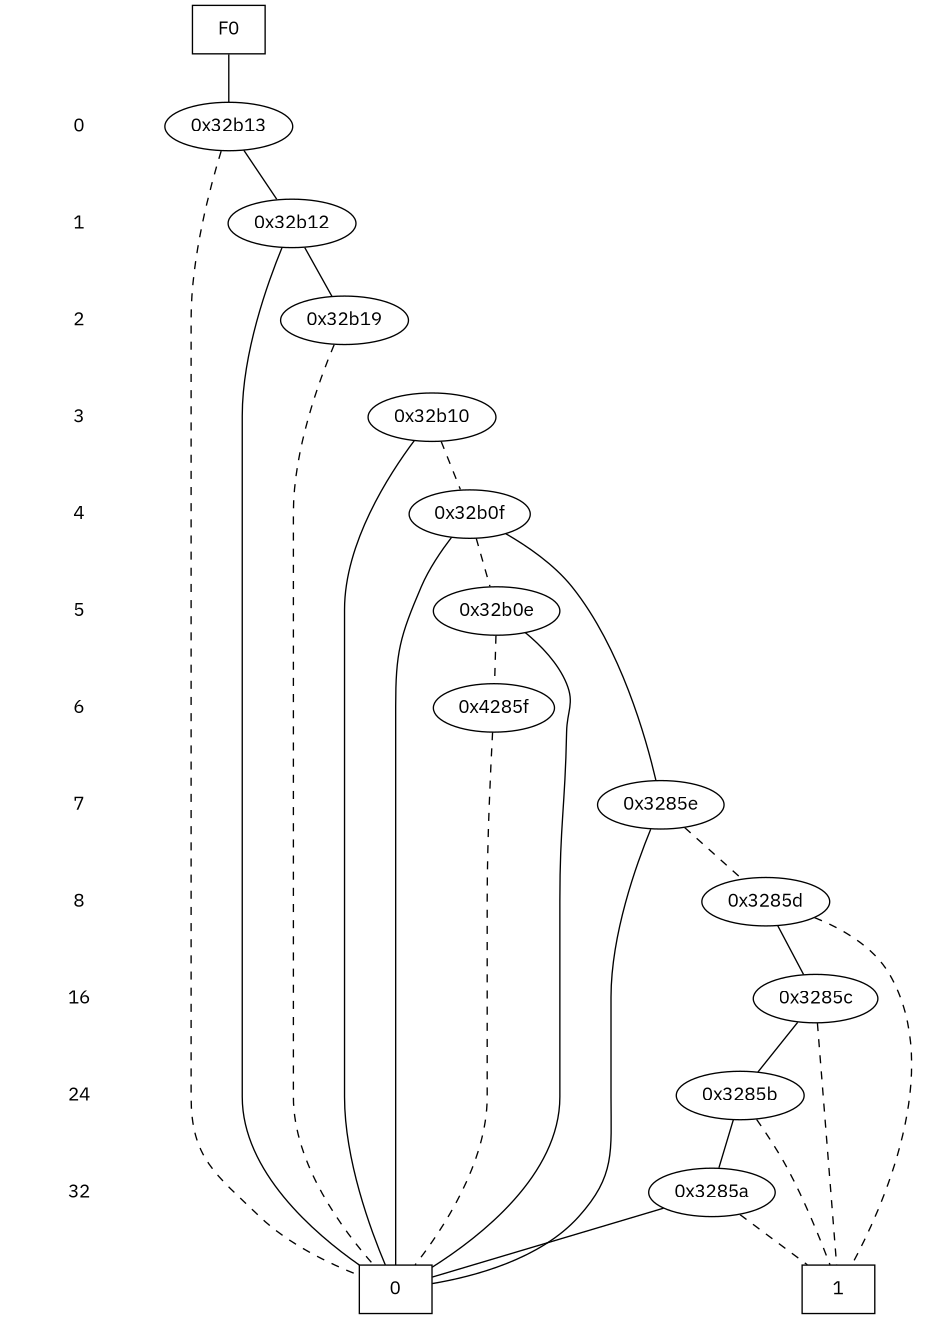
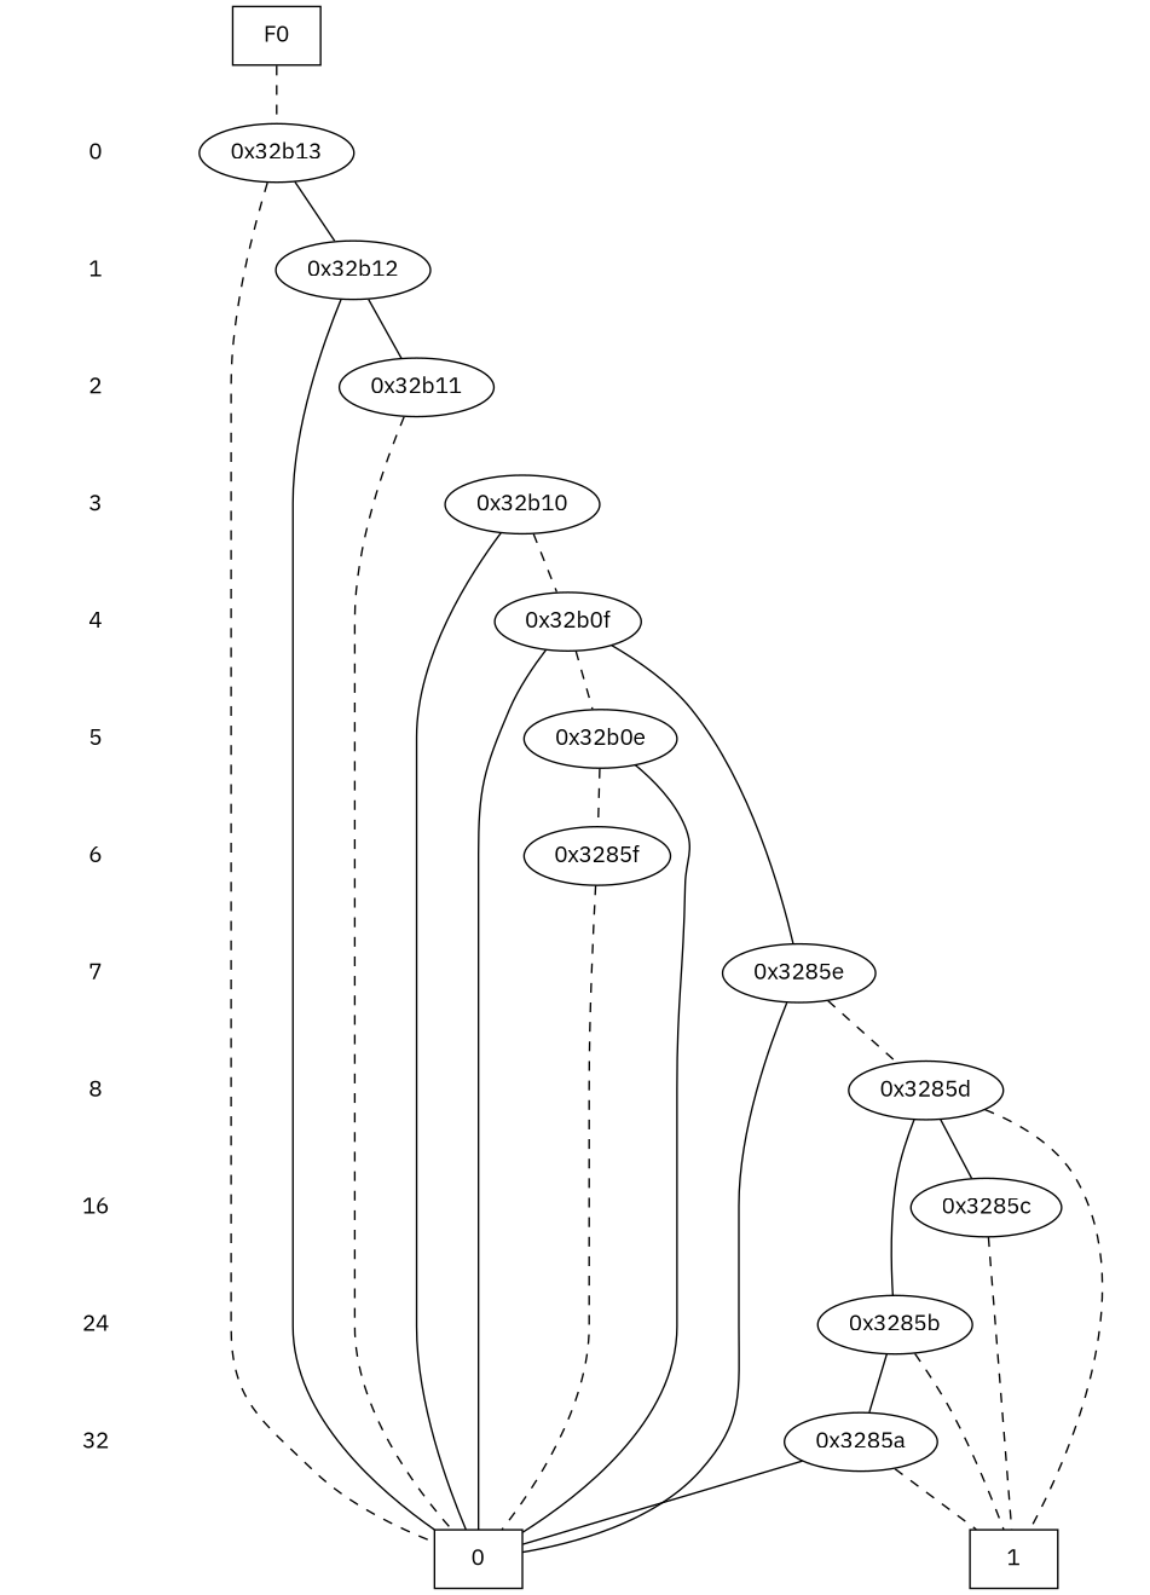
  digraph {
    fontname="IBM Plex Sans"
    node [fontname="IBM Plex Sans" shape=plaintext]
    edge [dir=none fontname="IBM Plex Sans" style=invis]
    "CONST NODES" [style=invis]
    " 0 "
    " 1 "
    " 2 "
    " 3 "
    " 4 "
    " 5 "
    " 6 "
    " 7 "
    " 8 "
    " 16 "
    " 24 "
    " 32 "
    F0 [shape=box]
    "0x32b13" [shape=""]
    "0x32b12" [shape=""]
-   "0x32b11" [label="0x32b19" shape=""]
+   "0x32b11" [shape=""]
    "0x32b10" [shape=""]
    "0x32b0f" [shape=""]
    "0x32b0e" [shape=""]
-   "0x3285f" [label="0x4285f" shape=""]
+   "0x3285f" [shape=""]
    "0x3285e" [shape=""]
    "0x3285d" [shape=""]
    "0x3285c" [shape=""]
    "0x3285b" [shape=""]
    "0x3285a" [shape=""]
    n27 [label=0 shape=box]
    n28 [label=1 shape=box]
    subgraph sub_1 {
      "CONST NODES"
      " 0 "
      " 1 "
      " 2 "
      " 3 "
      " 4 "
      " 5 "
      " 6 "
      " 7 "
      " 8 "
      " 16 "
      " 24 "
      " 32 "
    }
    subgraph sub_2 {
      rank=same
      F0
    }
    subgraph sub_3 {
      rank=same
      " 0 "
      "0x32b13"
    }
    subgraph sub_4 {
      rank=same
      " 1 "
      "0x32b12"
    }
    subgraph sub_5 {
      rank=same
      " 2 "
      "0x32b11"
    }
    subgraph sub_6 {
      rank=same
      " 3 "
      "0x32b10"
    }
    subgraph sub_7 {
      rank=same
      " 4 "
      "0x32b0f"
    }
    subgraph sub_8 {
      rank=same
      " 5 "
      "0x32b0e"
    }
    subgraph sub_9 {
      rank=same
      " 6 "
      "0x3285f"
    }
    subgraph sub_10 {
      rank=same
      " 7 "
      "0x3285e"
    }
    subgraph sub_11 {
      rank=same
      " 8 "
      "0x3285d"
    }
    subgraph sub_12 {
      rank=same
      " 16 "
      "0x3285c"
    }
    subgraph sub_13 {
      rank=same
      " 24 "
      "0x3285b"
    }
    subgraph sub_14 {
      rank=same
      " 32 "
      "0x3285a"
    }
    subgraph sub_15 {
      rank=same
      "CONST NODES"
      subgraph sub_16 {
        rank=same
        n27
        n28
      }
    }
    " 0 " -> " 1 "
    " 1 " -> " 2 "
    " 2 " -> " 3 "
    " 3 " -> " 4 "
    " 4 " -> " 5 "
    " 5 " -> " 6 "
    " 6 " -> " 7 "
    " 7 " -> " 8 "
    " 8 " -> " 16 "
    " 16 " -> " 24 "
    " 24 " -> " 32 "
    " 32 " -> "CONST NODES"
-   F0 -> "0x32b13" [style=solid]
+   F0 -> "0x32b13" [style=dashed]
    "0x32b13" -> "0x32b12" [style=""]
    "0x32b13" -> n27 [style=dashed]
    "0x32b12" -> "0x32b11" [style=solid]
    "0x32b12" -> n27 [style=""]
    "0x32b11" -> n27 [style=dashed]
    "0x32b10" -> "0x32b0f" [style=dashed]
    "0x32b10" -> n27 [style=""]
    "0x32b0f" -> "0x32b0e" [style=dashed]
    "0x32b0f" -> "0x3285e" [style=""]
    "0x32b0f" -> n27 [style=""]
    "0x32b0e" -> "0x3285f" [style=dashed]
    "0x32b0e" -> n27 [style=""]
    "0x3285f" -> n27 [style=dashed]
    "0x3285e" -> "0x3285d" [style=dashed]
    "0x3285e" -> n27 [style=""]
    "0x3285d" -> "0x3285c" [style=""]
    "0x3285d" -> n28 [style=dashed]
-   "0x3285c" -> "0x3285b" [style=""]
+   "0x3285d" -> "0x3285b" [style=""]
    "0x3285c" -> n28 [style=dashed]
    "0x3285b" -> "0x3285a" [style=""]
    "0x3285b" -> n28 [style=dashed]
    "0x3285a" -> n27 [style=""]
    "0x3285a" -> n28 [style=dashed]
  }
